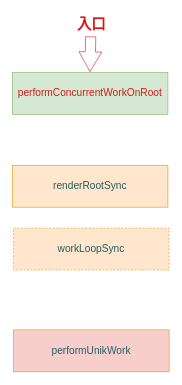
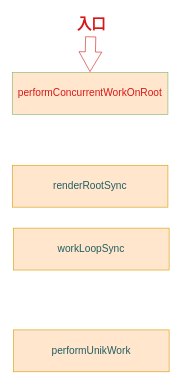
  <mxCell id="0" />
  <mxCell id="1" parent="0" />
- <mxCell id="2" value="&lt;div class=&quot;lake-content&quot; style=&quot;font-size: 17px;&quot;&gt;&lt;span class=&quot;ne-text&quot; style=&quot;font-size: 17px;&quot;&gt;performConcurrentWorkOnRoot&lt;/span&gt;&lt;/div&gt;" style="rounded=0;whiteSpace=wrap;html=1;fillColor=#d5e8d4;strokeColor=#82b366;fontColor=#d81818;fontSize=17;" vertex="1" parent="1"><mxGeometry x="20" y="120" width="260" height="70" as="geometry" /></mxCell>
+ <mxCell id="2" value="&lt;div class=&quot;lake-content&quot; style=&quot;font-size: 17px;&quot;&gt;&lt;span class=&quot;ne-text&quot; style=&quot;font-size: 17px;&quot;&gt;performConcurrentWorkOnRoot&lt;/span&gt;&lt;/div&gt;" style="rounded=0;whiteSpace=wrap;html=1;fillColor=#ffe6cc;strokeColor=#82b366;fontColor=#d81818;fontSize=17;" vertex="1" parent="1"><mxGeometry x="20" y="120" width="260" height="70" as="geometry" /></mxCell>
  <mxCell id="3" value="" style="shape=flexArrow;endArrow=classic;html=1;fontSize=17;fontColor=#d81818;entryX=0.534;entryY=-0.014;entryDx=0;entryDy=0;entryPerimeter=0;strokeColor=#d21919;width=17;endSize=10.62;" edge="1" parent="1"><mxGeometry width="50" height="50" relative="1" as="geometry"><mxPoint x="151" y="60" as="sourcePoint" /><mxPoint x="149.84" y="119.02" as="targetPoint" /></mxGeometry></mxCell>
  <mxCell id="4" value="入口" style="text;strokeColor=none;fillColor=none;html=1;fontSize=24;fontStyle=1;verticalAlign=middle;align=center;fontColor=#d81818;" vertex="1" parent="1"><mxGeometry x="102" y="20" width="100" height="40" as="geometry" /></mxCell>
  <mxCell id="5" value="&lt;div class=&quot;lake-content&quot; style=&quot;font-size: 17px;&quot;&gt;&lt;span class=&quot;ne-text&quot; style=&quot;font-size: 17px;&quot;&gt;renderRootSync&lt;/span&gt;&lt;/div&gt;" style="rounded=0;whiteSpace=wrap;html=1;fillColor=#ffe6cc;strokeColor=#d79b00;fontSize=17;fontColor=#225e63;" vertex="1" parent="1"><mxGeometry x="20" y="275" width="260" height="70" as="geometry" /></mxCell>
- <mxCell id="6" value="&lt;div class=&quot;lake-content&quot; style=&quot;font-size: 17px;&quot;&gt;&lt;span class=&quot;ne-text&quot; style=&quot;font-size: 17px;&quot;&gt;workLoopSync&lt;/span&gt;&lt;/div&gt;" style="rounded=0;whiteSpace=wrap;html=1;fillColor=#ffe6cc;strokeColor=#d79b00;fontSize=17;fontColor=#225e63;dashed=1;" vertex="1" parent="1"><mxGeometry x="22" y="380" width="260" height="70" as="geometry" /></mxCell>
- <mxCell id="7" value="&lt;div class=&quot;lake-content&quot; style=&quot;font-size: 17px;&quot;&gt;&lt;span class=&quot;ne-text&quot; style=&quot;font-size: 17px;&quot;&gt;performUnikWork&lt;/span&gt;&lt;/div&gt;" style="rounded=0;whiteSpace=wrap;html=1;fillColor=#f8cecc;strokeColor=#d79b00;fontSize=17;fontColor=#225e63;" vertex="1" parent="1"><mxGeometry x="22" y="550" width="260" height="70" as="geometry" /></mxCell>
+ <mxCell id="6" value="&lt;div class=&quot;lake-content&quot; style=&quot;font-size: 17px;&quot;&gt;&lt;span class=&quot;ne-text&quot; style=&quot;font-size: 17px;&quot;&gt;workLoopSync&lt;/span&gt;&lt;/div&gt;" style="rounded=0;whiteSpace=wrap;html=1;fillColor=#ffe6cc;strokeColor=#d79b00;fontSize=17;fontColor=#225e63;" vertex="1" parent="1"><mxGeometry x="22" y="380" width="260" height="70" as="geometry" /></mxCell>
+ <mxCell id="7" value="&lt;div class=&quot;lake-content&quot; style=&quot;font-size: 17px;&quot;&gt;&lt;span class=&quot;ne-text&quot; style=&quot;font-size: 17px;&quot;&gt;performUnikWork&lt;/span&gt;&lt;/div&gt;" style="rounded=0;whiteSpace=wrap;html=1;fillColor=#ffe6cc;strokeColor=#d79b00;fontSize=17;fontColor=#225e63;" vertex="1" parent="1"><mxGeometry x="22" y="550" width="260" height="70" as="geometry" /></mxCell>
